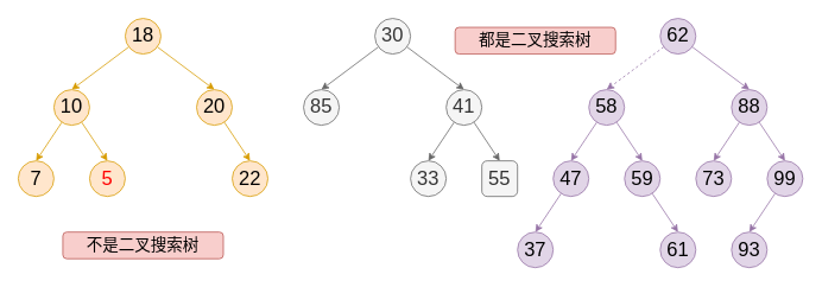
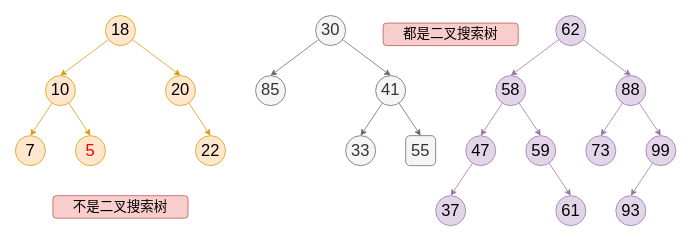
  <mxCell id="0" />
  <mxCell id="1" parent="0" />
  <mxCell id="2" style="edgeStyle=none;html=1;entryX=0.5;entryY=0;entryDx=0;entryDy=0;fontSize=22;fillColor=#ffe6cc;strokeColor=#d79b00;" parent="1" source="4" target="8" edge="1"><mxGeometry relative="1" as="geometry" /></mxCell>
  <mxCell id="3" style="edgeStyle=none;html=1;fontSize=22;fillColor=#ffe6cc;strokeColor=#d79b00;" parent="1" source="4" edge="1"><mxGeometry relative="1" as="geometry"><mxPoint x="240" y="100" as="targetPoint" /></mxGeometry></mxCell>
  <mxCell id="4" value="18" style="ellipse;whiteSpace=wrap;html=1;aspect=fixed;fontSize=22;fillColor=#ffe6cc;strokeColor=#d79b00;" parent="1" vertex="1"><mxGeometry x="140" y="20" width="40" height="40" as="geometry" /></mxCell>
  <mxCell id="5" value="7" style="ellipse;whiteSpace=wrap;html=1;aspect=fixed;fontSize=22;fillColor=#ffe6cc;strokeColor=#d79b00;" parent="1" vertex="1"><mxGeometry x="20" y="180" width="40" height="40" as="geometry" /></mxCell>
  <mxCell id="6" style="edgeStyle=none;html=1;entryX=0.5;entryY=0;entryDx=0;entryDy=0;fontSize=22;fillColor=#ffe6cc;strokeColor=#d79b00;" parent="1" source="8" target="5" edge="1"><mxGeometry relative="1" as="geometry" /></mxCell>
  <mxCell id="7" style="edgeStyle=none;html=1;entryX=0.5;entryY=0;entryDx=0;entryDy=0;fontSize=22;fillColor=#ffe6cc;strokeColor=#d79b00;" parent="1" source="8" target="11" edge="1"><mxGeometry relative="1" as="geometry" /></mxCell>
  <mxCell id="8" value="10" style="ellipse;whiteSpace=wrap;html=1;aspect=fixed;fontSize=22;fillColor=#ffe6cc;strokeColor=#d79b00;" parent="1" vertex="1"><mxGeometry x="60" y="100" width="40" height="40" as="geometry" /></mxCell>
  <mxCell id="9" style="edgeStyle=none;html=1;entryX=0.5;entryY=0;entryDx=0;entryDy=0;fontSize=22;fillColor=#ffe6cc;strokeColor=#d79b00;" parent="1" source="10" target="12" edge="1"><mxGeometry relative="1" as="geometry" /></mxCell>
  <mxCell id="10" value="20" style="ellipse;whiteSpace=wrap;html=1;aspect=fixed;fontSize=22;fillColor=#ffe6cc;strokeColor=#d79b00;" parent="1" vertex="1"><mxGeometry x="220" y="100" width="40" height="40" as="geometry" /></mxCell>
  <mxCell id="11" value="&lt;font color=&quot;#ff0000&quot;&gt;5&lt;/font&gt;" style="ellipse;whiteSpace=wrap;html=1;aspect=fixed;fontSize=22;fillColor=#ffe6cc;strokeColor=#d79b00;" parent="1" vertex="1"><mxGeometry x="100" y="180" width="40" height="40" as="geometry" /></mxCell>
  <mxCell id="12" value="22" style="ellipse;whiteSpace=wrap;html=1;aspect=fixed;fontSize=22;fillColor=#ffe6cc;strokeColor=#d79b00;" parent="1" vertex="1"><mxGeometry x="260" y="180" width="40" height="40" as="geometry" /></mxCell>
  <mxCell id="13" style="edgeStyle=none;html=1;entryX=0.5;entryY=0;entryDx=0;entryDy=0;fontSize=22;fillColor=#f5f5f5;strokeColor=#666666;" parent="1" source="15" target="16" edge="1"><mxGeometry relative="1" as="geometry" /></mxCell>
  <mxCell id="14" style="edgeStyle=none;html=1;fontSize=22;fillColor=#f5f5f5;strokeColor=#666666;" parent="1" source="15" edge="1"><mxGeometry relative="1" as="geometry"><mxPoint x="520" y="100" as="targetPoint" /></mxGeometry></mxCell>
  <mxCell id="15" value="30" style="ellipse;whiteSpace=wrap;html=1;aspect=fixed;fontSize=22;fillColor=#f5f5f5;strokeColor=#666666;fontColor=#333333;" parent="1" vertex="1"><mxGeometry x="420" y="20" width="40" height="40" as="geometry" /></mxCell>
  <mxCell id="16" value="85" style="ellipse;whiteSpace=wrap;html=1;aspect=fixed;fontSize=22;fillColor=#f5f5f5;strokeColor=#666666;fontColor=#333333;" parent="1" vertex="1"><mxGeometry x="340" y="100" width="40" height="40" as="geometry" /></mxCell>
  <mxCell id="17" style="edgeStyle=none;html=1;entryX=0.5;entryY=0;entryDx=0;entryDy=0;fontSize=22;fillColor=#f5f5f5;strokeColor=#666666;" parent="1" source="19" target="20" edge="1"><mxGeometry relative="1" as="geometry" /></mxCell>
  <mxCell id="18" style="edgeStyle=none;html=1;entryX=0.5;entryY=0;entryDx=0;entryDy=0;fillColor=#f5f5f5;strokeColor=#666666;" parent="1" source="19" target="21" edge="1"><mxGeometry relative="1" as="geometry" /></mxCell>
  <mxCell id="19" value="41" style="ellipse;whiteSpace=wrap;html=1;aspect=fixed;fontSize=22;fillColor=#f5f5f5;strokeColor=#666666;fontColor=#333333;" parent="1" vertex="1"><mxGeometry x="500" y="100" width="40" height="40" as="geometry" /></mxCell>
  <mxCell id="20" value="55" style="whiteSpace=wrap;html=1;aspect=fixed;fontSize=22;fillColor=#f5f5f5;strokeColor=#666666;fontColor=#333333;rounded=1;" parent="1" vertex="1"><mxGeometry x="540" y="180" width="40" height="40" as="geometry" /></mxCell>
  <mxCell id="21" value="33" style="ellipse;whiteSpace=wrap;html=1;aspect=fixed;fontSize=22;fillColor=#f5f5f5;strokeColor=#666666;fontColor=#333333;" parent="1" vertex="1"><mxGeometry x="460" y="180" width="40" height="40" as="geometry" /></mxCell>
- <mxCell id="22" style="edgeStyle=none;html=1;entryX=0.5;entryY=0;entryDx=0;entryDy=0;fontSize=22;fillColor=#e1d5e7;strokeColor=#9673a6;dashed=1;" parent="1" source="24" target="29" edge="1"><mxGeometry relative="1" as="geometry" /></mxCell>
+ <mxCell id="22" style="edgeStyle=none;html=1;entryX=0.5;entryY=0;entryDx=0;entryDy=0;fontSize=22;fillColor=#e1d5e7;strokeColor=#9673a6;" parent="1" source="24" target="29" edge="1"><mxGeometry relative="1" as="geometry" /></mxCell>
  <mxCell id="23" style="edgeStyle=none;html=1;fontSize=22;fillColor=#e1d5e7;strokeColor=#9673a6;" parent="1" source="24" edge="1"><mxGeometry relative="1" as="geometry"><mxPoint x="840" y="100" as="targetPoint" /></mxGeometry></mxCell>
  <mxCell id="24" value="62" style="ellipse;whiteSpace=wrap;html=1;aspect=fixed;fontSize=22;fillColor=#e1d5e7;strokeColor=#9673a6;" parent="1" vertex="1"><mxGeometry x="740" y="20" width="40" height="40" as="geometry" /></mxCell>
  <mxCell id="25" style="edgeStyle=none;html=1;entryX=0.5;entryY=0;entryDx=0;entryDy=0;fillColor=#e1d5e7;strokeColor=#9673a6;" parent="1" source="26" target="36" edge="1"><mxGeometry relative="1" as="geometry" /></mxCell>
  <mxCell id="26" value="47" style="ellipse;whiteSpace=wrap;html=1;aspect=fixed;fontSize=22;fillColor=#e1d5e7;strokeColor=#9673a6;" parent="1" vertex="1"><mxGeometry x="620" y="180" width="40" height="40" as="geometry" /></mxCell>
  <mxCell id="27" style="edgeStyle=none;html=1;entryX=0.5;entryY=0;entryDx=0;entryDy=0;fontSize=22;fillColor=#e1d5e7;strokeColor=#9673a6;" parent="1" source="29" target="26" edge="1"><mxGeometry relative="1" as="geometry" /></mxCell>
  <mxCell id="28" style="edgeStyle=none;html=1;entryX=0.5;entryY=0;entryDx=0;entryDy=0;fillColor=#e1d5e7;strokeColor=#9673a6;" parent="1" source="29" target="38" edge="1"><mxGeometry relative="1" as="geometry" /></mxCell>
  <mxCell id="29" value="58" style="ellipse;whiteSpace=wrap;html=1;aspect=fixed;fontSize=22;fillColor=#e1d5e7;strokeColor=#9673a6;" parent="1" vertex="1"><mxGeometry x="660" y="100" width="40" height="40" as="geometry" /></mxCell>
  <mxCell id="30" style="edgeStyle=none;html=1;entryX=0.5;entryY=0;entryDx=0;entryDy=0;fontSize=22;fillColor=#e1d5e7;strokeColor=#9673a6;" parent="1" source="32" target="34" edge="1"><mxGeometry relative="1" as="geometry" /></mxCell>
  <mxCell id="31" style="edgeStyle=none;html=1;entryX=0.5;entryY=0;entryDx=0;entryDy=0;fillColor=#e1d5e7;strokeColor=#9673a6;" parent="1" source="32" target="35" edge="1"><mxGeometry relative="1" as="geometry" /></mxCell>
  <mxCell id="32" value="88" style="ellipse;whiteSpace=wrap;html=1;aspect=fixed;fontSize=22;fillColor=#e1d5e7;strokeColor=#9673a6;" parent="1" vertex="1"><mxGeometry x="820" y="100" width="40" height="40" as="geometry" /></mxCell>
  <mxCell id="33" style="edgeStyle=none;html=1;entryX=0.5;entryY=0;entryDx=0;entryDy=0;fillColor=#e1d5e7;strokeColor=#9673a6;" parent="1" source="34" target="40" edge="1"><mxGeometry relative="1" as="geometry" /></mxCell>
  <mxCell id="34" value="99" style="ellipse;whiteSpace=wrap;html=1;aspect=fixed;fontSize=22;fillColor=#e1d5e7;strokeColor=#9673a6;" parent="1" vertex="1"><mxGeometry x="860" y="180" width="40" height="40" as="geometry" /></mxCell>
  <mxCell id="35" value="73" style="ellipse;whiteSpace=wrap;html=1;aspect=fixed;fontSize=22;fillColor=#e1d5e7;strokeColor=#9673a6;" parent="1" vertex="1"><mxGeometry x="780" y="180" width="40" height="40" as="geometry" /></mxCell>
  <mxCell id="36" value="37" style="ellipse;whiteSpace=wrap;html=1;aspect=fixed;fontSize=22;fillColor=#e1d5e7;strokeColor=#9673a6;" parent="1" vertex="1"><mxGeometry x="580" y="260" width="40" height="40" as="geometry" /></mxCell>
  <mxCell id="37" style="edgeStyle=none;html=1;entryX=0.5;entryY=0;entryDx=0;entryDy=0;fillColor=#e1d5e7;strokeColor=#9673a6;" parent="1" source="38" target="39" edge="1"><mxGeometry relative="1" as="geometry" /></mxCell>
  <mxCell id="38" value="59" style="ellipse;whiteSpace=wrap;html=1;aspect=fixed;fontSize=22;fillColor=#e1d5e7;strokeColor=#9673a6;" parent="1" vertex="1"><mxGeometry x="700" y="180" width="40" height="40" as="geometry" /></mxCell>
  <mxCell id="39" value="61" style="ellipse;whiteSpace=wrap;html=1;aspect=fixed;fontSize=22;fillColor=#e1d5e7;strokeColor=#9673a6;" parent="1" vertex="1"><mxGeometry x="740" y="260" width="40" height="40" as="geometry" /></mxCell>
  <mxCell id="40" value="93" style="ellipse;whiteSpace=wrap;html=1;aspect=fixed;fontSize=22;fillColor=#e1d5e7;strokeColor=#9673a6;" parent="1" vertex="1"><mxGeometry x="820" y="260" width="40" height="40" as="geometry" /></mxCell>
  <mxCell id="41" value="&lt;font color=&quot;#000000&quot; style=&quot;font-size: 18px&quot;&gt;不是二叉搜索树&lt;/font&gt;" style="text;html=1;strokeColor=#b85450;fillColor=#f8cecc;align=center;verticalAlign=middle;whiteSpace=wrap;rounded=1;" parent="1" vertex="1"><mxGeometry x="70" y="260" width="180" height="30" as="geometry" /></mxCell>
  <mxCell id="42" value="&lt;font color=&quot;#000000&quot; style=&quot;font-size: 18px&quot;&gt;都是二叉搜索树&lt;/font&gt;" style="text;html=1;strokeColor=#b85450;fillColor=#f8cecc;align=center;verticalAlign=middle;whiteSpace=wrap;rounded=1;glass=0;" parent="1" vertex="1"><mxGeometry x="510" y="30" width="180" height="30" as="geometry" /></mxCell>
